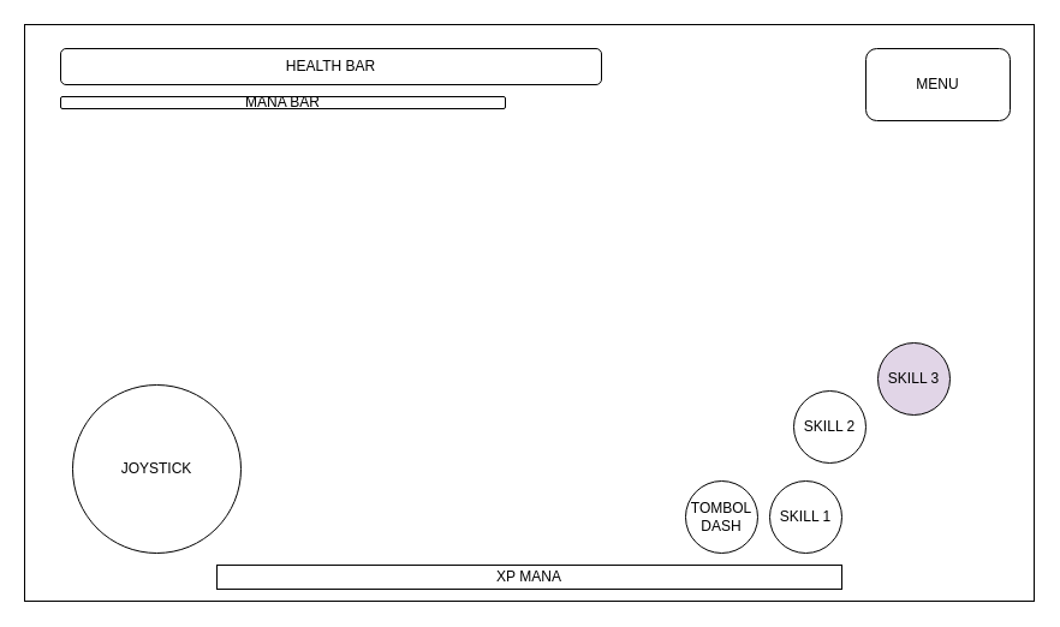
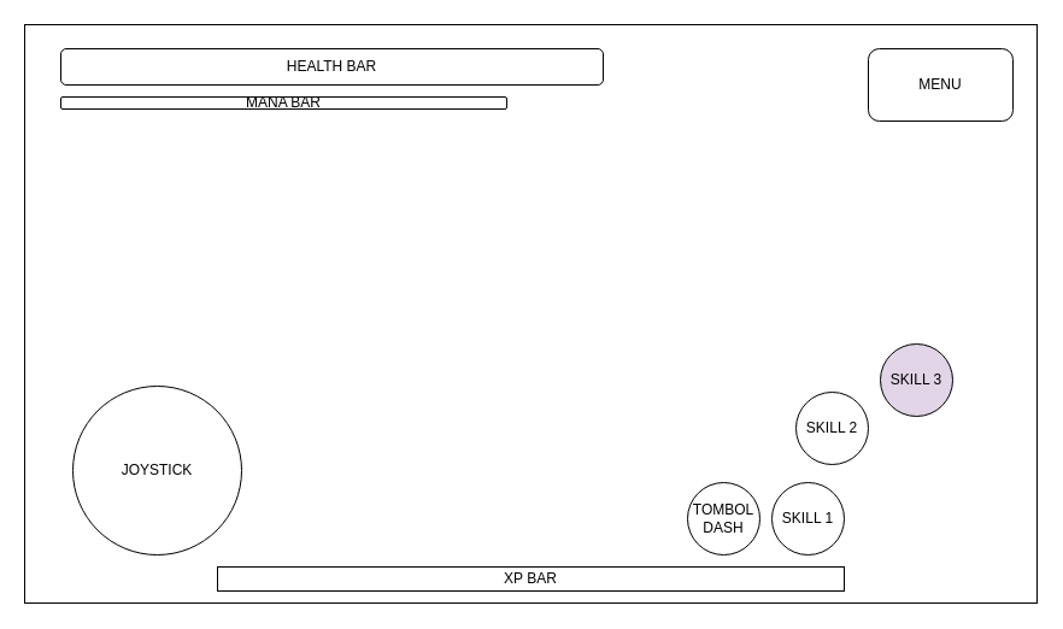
  <mxCell id="0" />
  <mxCell id="1" parent="0" />
  <mxCell id="2" value="" style="rounded=0;whiteSpace=wrap;html=1;fillColor=none;" parent="1" vertex="1"><mxGeometry width="840" height="480" as="geometry" x="20" y="20" /></mxCell>
  <mxCell id="3" value="JOYSTICK" style="ellipse;whiteSpace=wrap;html=1;aspect=fixed;" parent="1" vertex="1"><mxGeometry x="60" y="320" width="140" height="140" as="geometry" /></mxCell>
  <mxCell id="4" value="SKILL 1" style="ellipse;whiteSpace=wrap;html=1;aspect=fixed;" parent="1" vertex="1"><mxGeometry x="640" y="400" width="60" height="60" as="geometry" /></mxCell>
  <mxCell id="5" value="SKILL 2" style="ellipse;whiteSpace=wrap;html=1;aspect=fixed;" parent="1" vertex="1"><mxGeometry x="660" y="325" width="60" height="60" as="geometry" /></mxCell>
  <mxCell id="6" value="SKILL 3" style="ellipse;whiteSpace=wrap;html=1;aspect=fixed;fillColor=#e1d5e7;" parent="1" vertex="1"><mxGeometry x="730" y="285" width="60" height="60" as="geometry" /></mxCell>
  <mxCell id="7" value="TOMBOL&lt;br&gt;DASH" style="ellipse;whiteSpace=wrap;html=1;aspect=fixed;" parent="1" vertex="1"><mxGeometry x="570" y="400" width="60" height="60" as="geometry" /></mxCell>
- <mxCell id="8" value="XP MANA" style="rounded=0;whiteSpace=wrap;html=1;" parent="1" vertex="1"><mxGeometry x="180" y="470" width="520" height="20" as="geometry" /></mxCell>
+ <mxCell id="8" value="XP BAR" style="rounded=0;whiteSpace=wrap;html=1;" parent="1" vertex="1"><mxGeometry x="180" y="470" width="520" height="20" as="geometry" /></mxCell>
  <mxCell id="9" value="MENU" style="rounded=1;whiteSpace=wrap;html=1;" parent="1" vertex="1"><mxGeometry x="720" y="40" width="120" height="60" as="geometry" /></mxCell>
  <mxCell id="10" value="HEALTH BAR" style="rounded=1;whiteSpace=wrap;html=1;" vertex="1" parent="1"><mxGeometry x="50" y="40" width="450" height="30" as="geometry" /></mxCell>
  <mxCell id="11" value="MANA BAR" style="rounded=1;whiteSpace=wrap;html=1;" vertex="1" parent="1"><mxGeometry x="50" y="80" width="370" height="10" as="geometry" /></mxCell>
